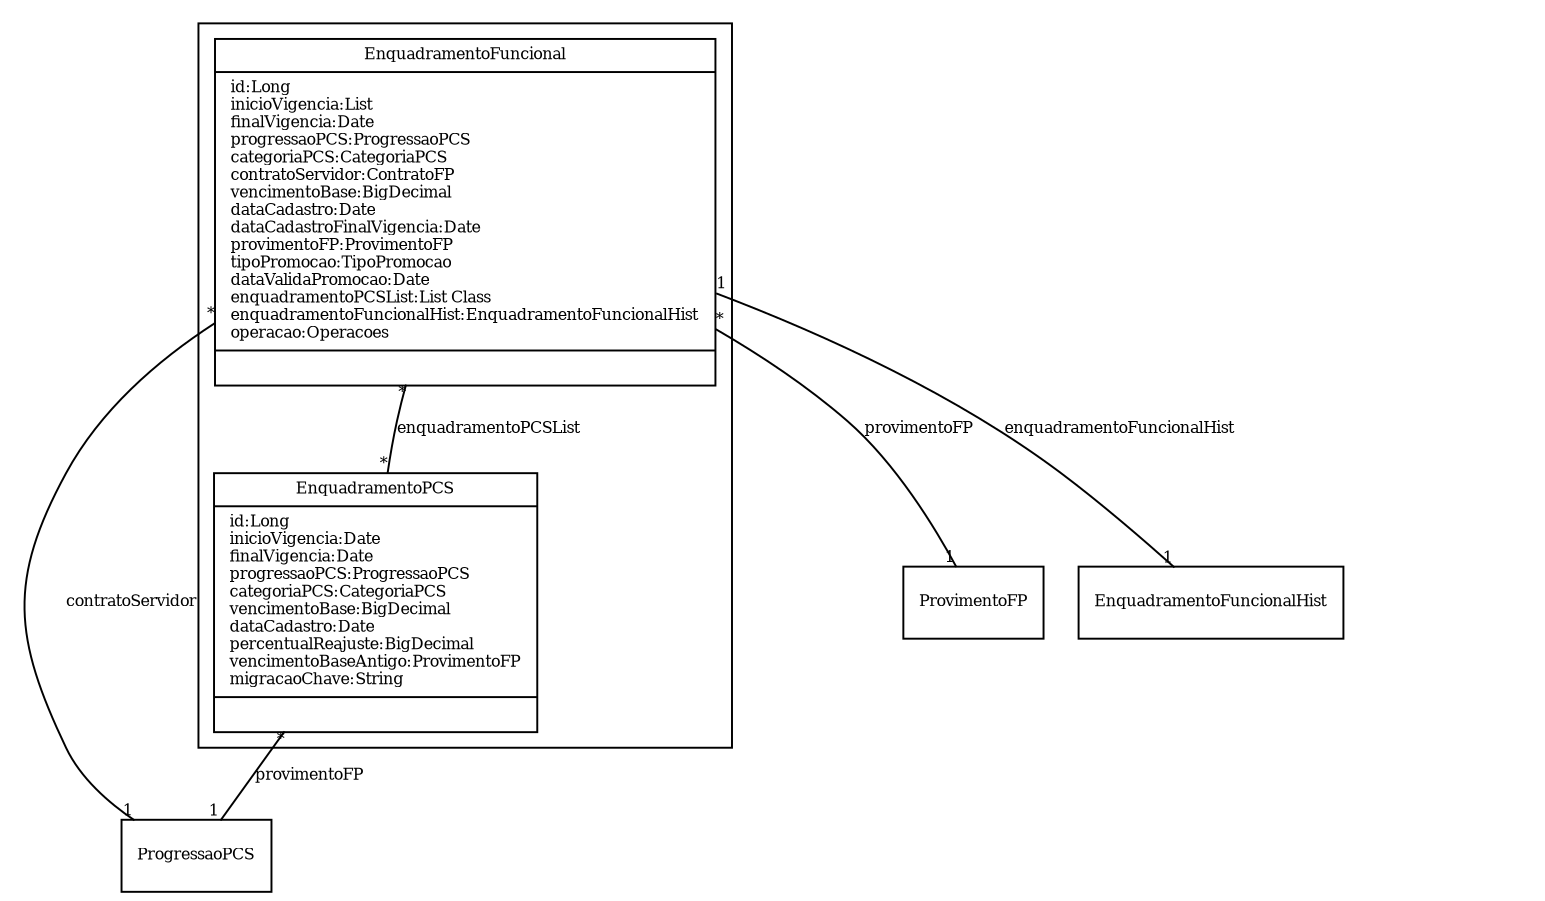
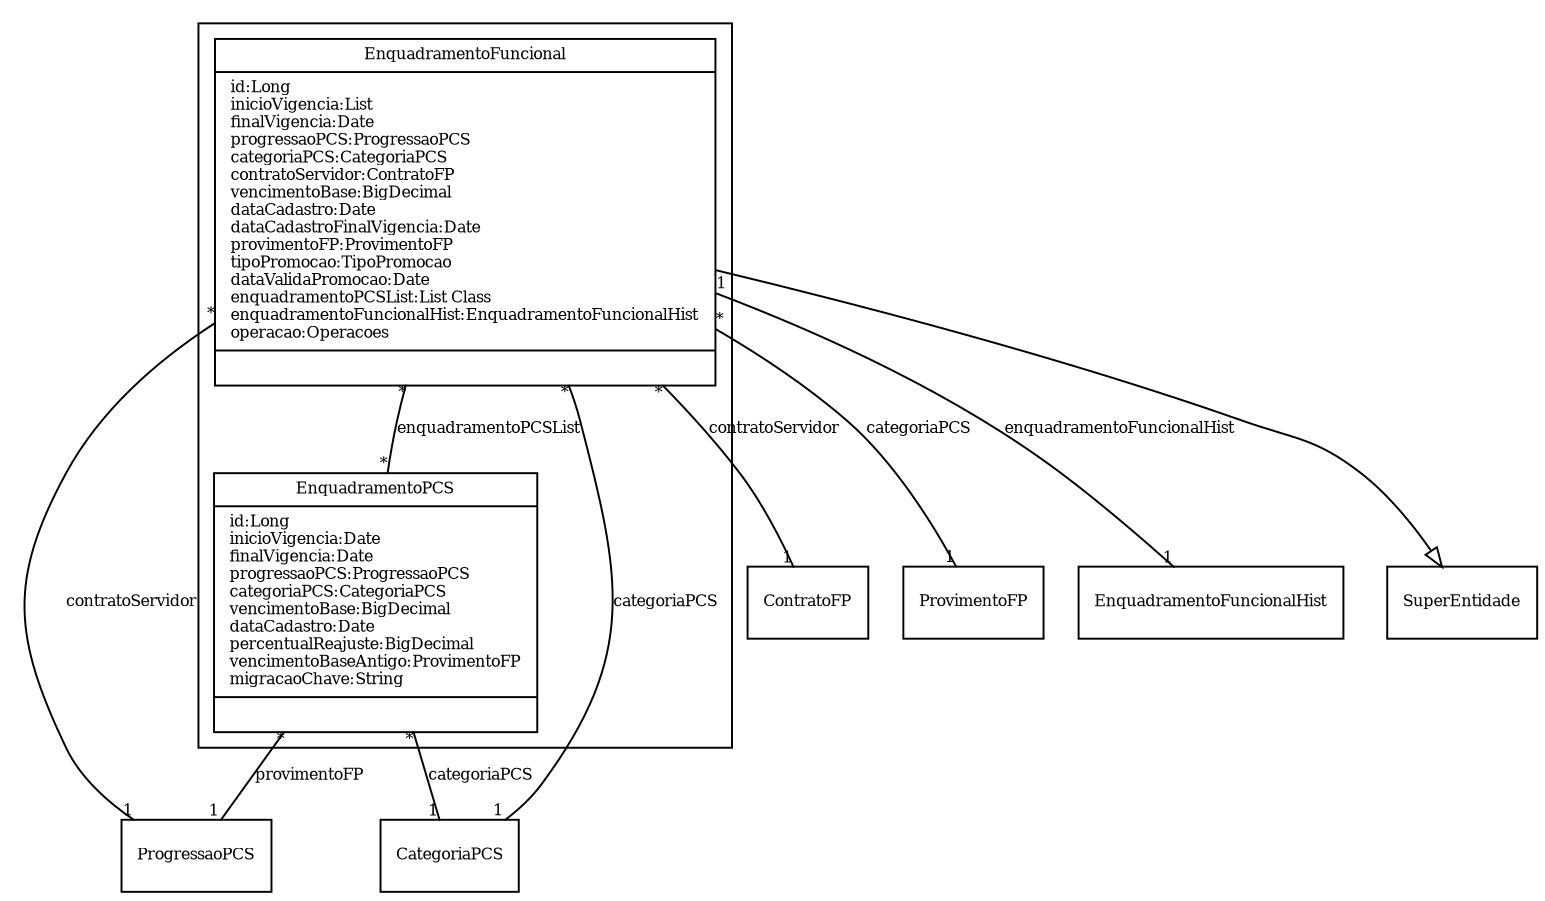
  digraph {
    fontname="Times-Roman"
    fontsize=8
    node [fontname="Times-Roman" fontsize=8 shape=record]
    edge [arrowhead=none fontname="Times-Roman" fontsize=8 headlabel=1 taillabel="*"]
    n1 [label="{EnquadramentoFuncional|id:Long\linicioVigencia:List\lfinalVigencia:Date\lprogressaoPCS:ProgressaoPCS\lcategoriaPCS:CategoriaPCS\lcontratoServidor:ContratoFP\lvencimentoBase:BigDecimal\ldataCadastro:Date\ldataCadastroFinalVigencia:Date\lprovimentoFP:ProvimentoFP\ltipoPromocao:TipoPromocao\ldataValidaPromocao:Date\lenquadramentoPCSList:List Class\lenquadramentoFuncionalHist:EnquadramentoFuncionalHist\loperacao:Operacoes\l|\l}"]
    n2 [label="{EnquadramentoPCS|id:Long\linicioVigencia:Date\lfinalVigencia:Date\lprogressaoPCS:ProgressaoPCS\lcategoriaPCS:CategoriaPCS\lvencimentoBase:BigDecimal\ldataCadastro:Date\lpercentualReajuste:BigDecimal\lvencimentoBaseAntigo:ProvimentoFP\lmigracaoChave:String\l|\l}"]
    ProgressaoPCS
+   CategoriaPCS
+   ContratoFP
    ProvimentoFP
    EnquadramentoFuncionalHist
+   SuperEntidade
    subgraph cluster_1 {
      n1
      n2
    }
    n1 -> n2 [headlabel="*" label=enquadramentoPCSList]
    n1 -> ProgressaoPCS [label=contratoServidor]
-   n1 -> ProvimentoFP [label=provimentoFP]
+   n1 -> CategoriaPCS [label=categoriaPCS]
+   n1 -> ContratoFP [label=contratoServidor]
+   n1 -> ProvimentoFP [label=categoriaPCS]
    n1 -> EnquadramentoFuncionalHist [label=enquadramentoFuncionalHist taillabel=1]
+   n1 -> SuperEntidade [arrowhead=empty headlabel="" taillabel=""]
    n2 -> ProgressaoPCS [label=provimentoFP]
+   n2 -> CategoriaPCS [label=categoriaPCS]
  }
